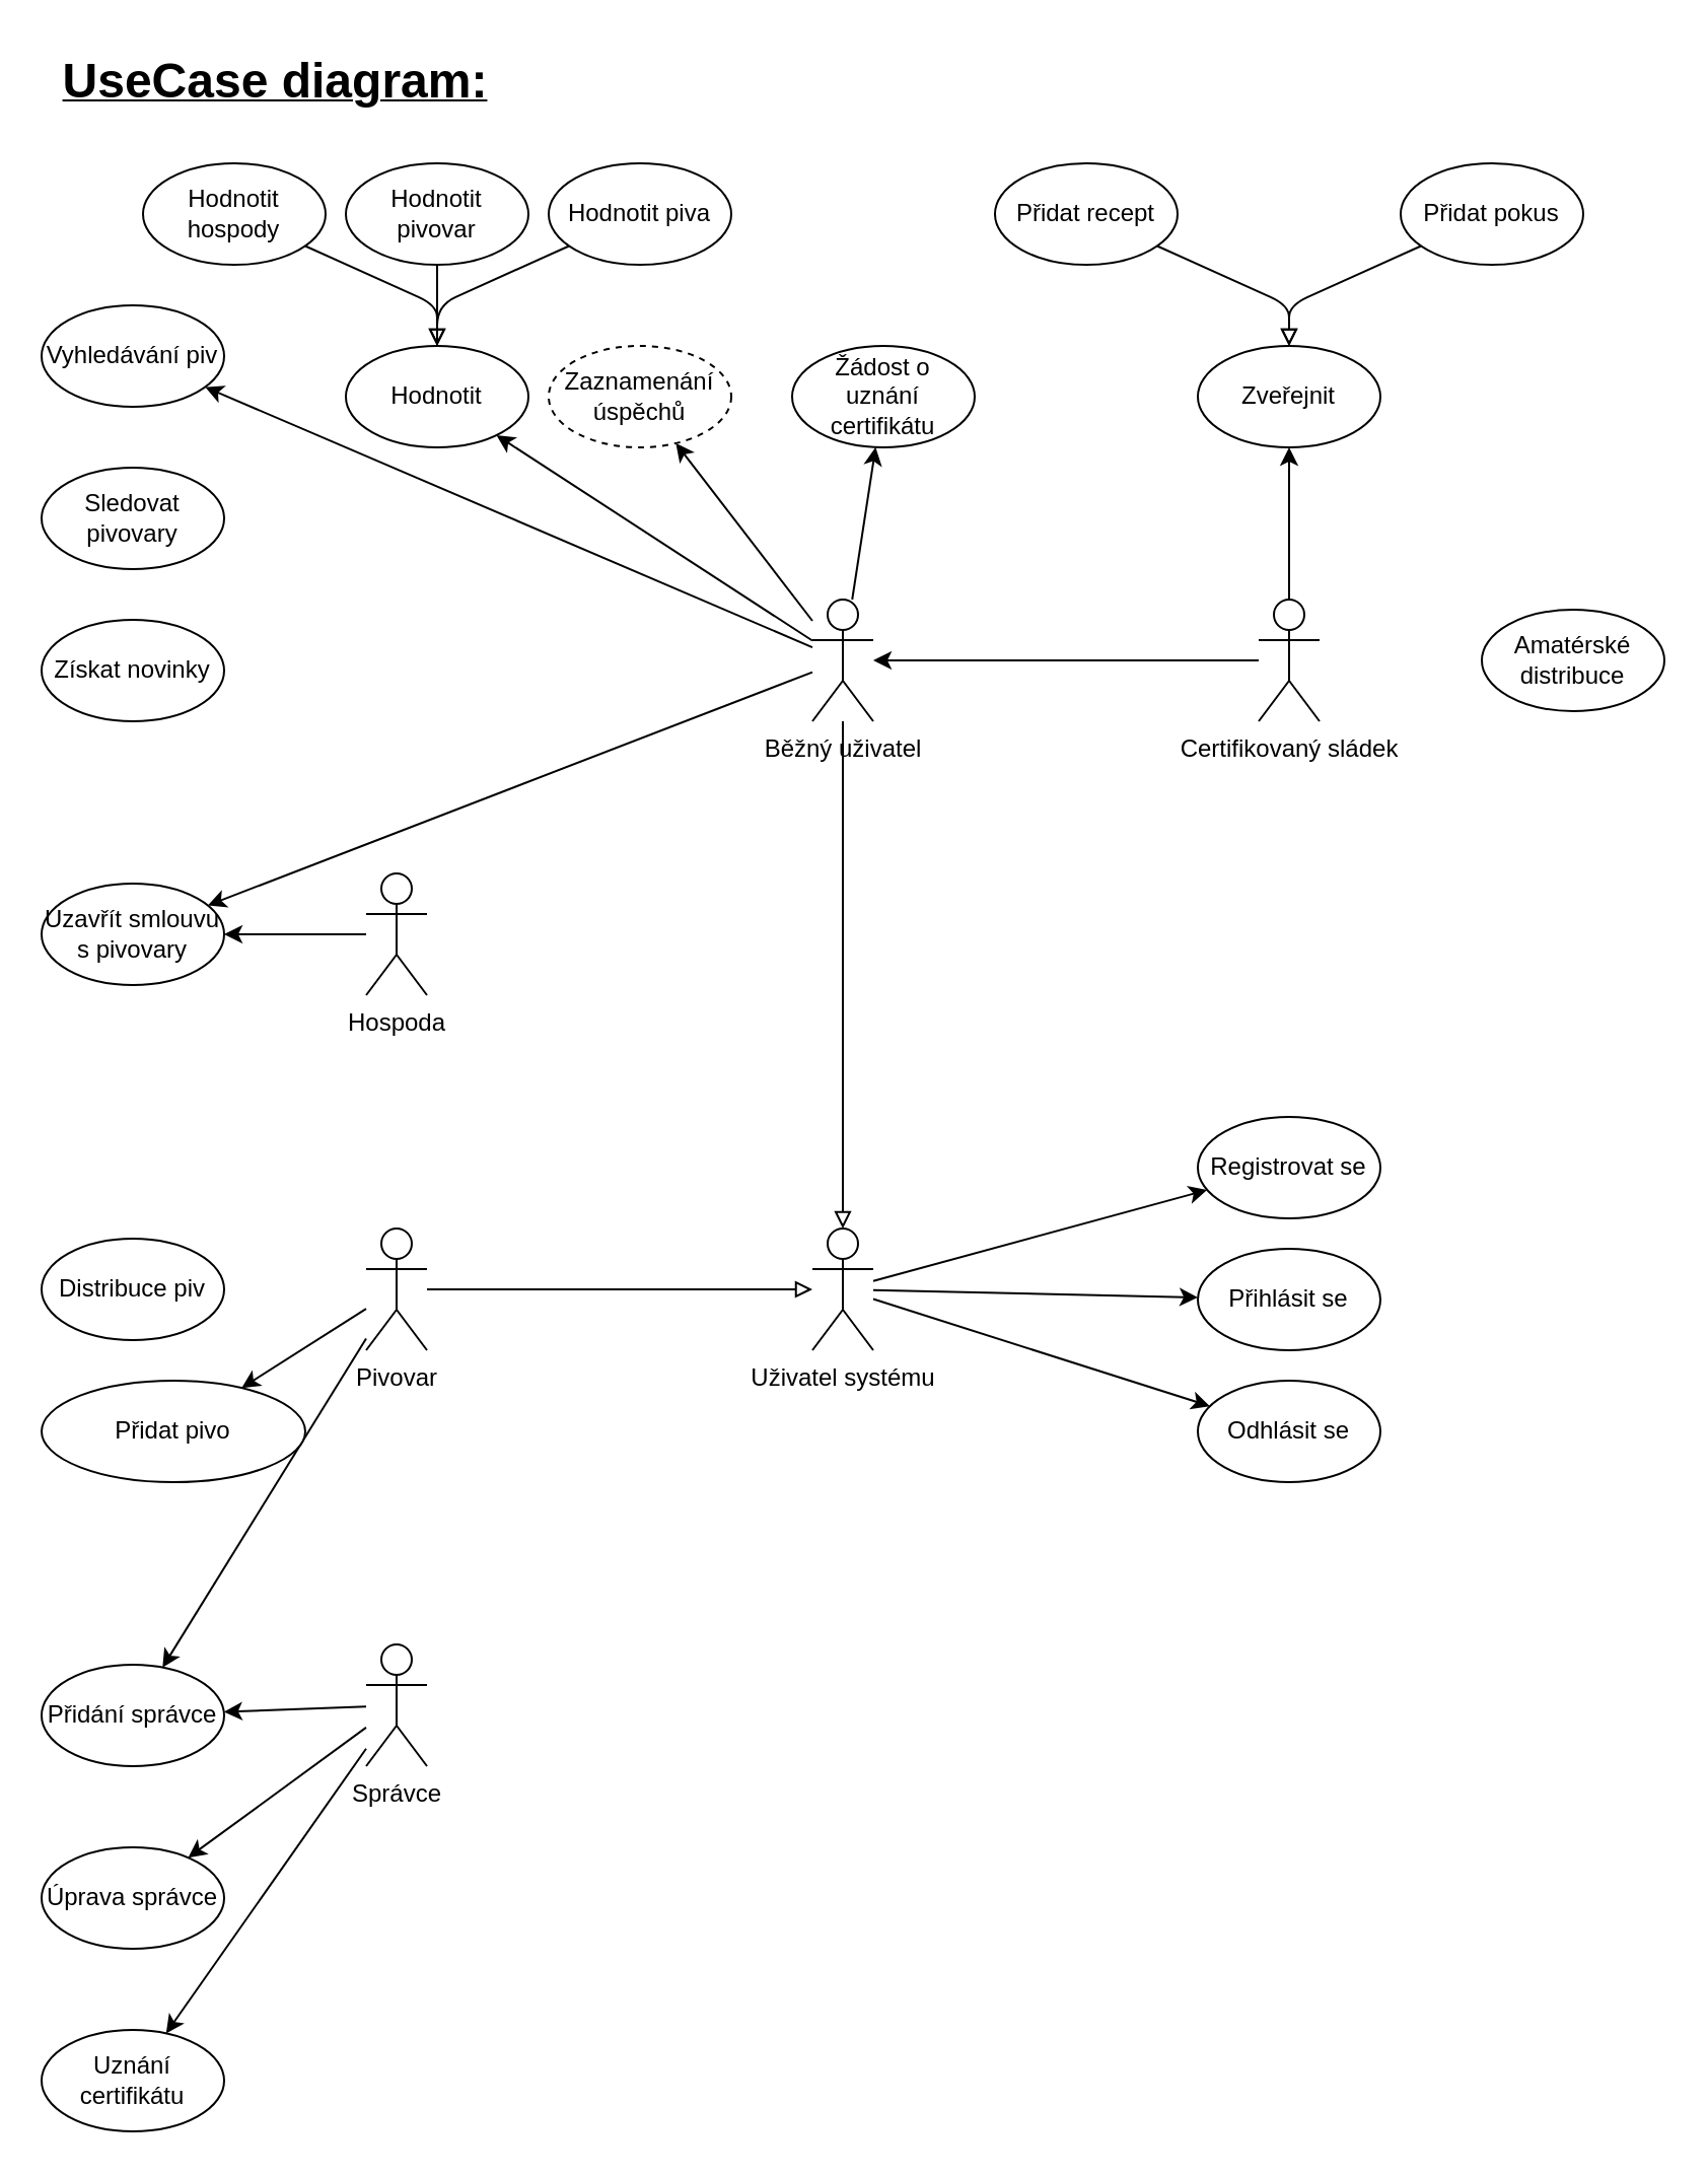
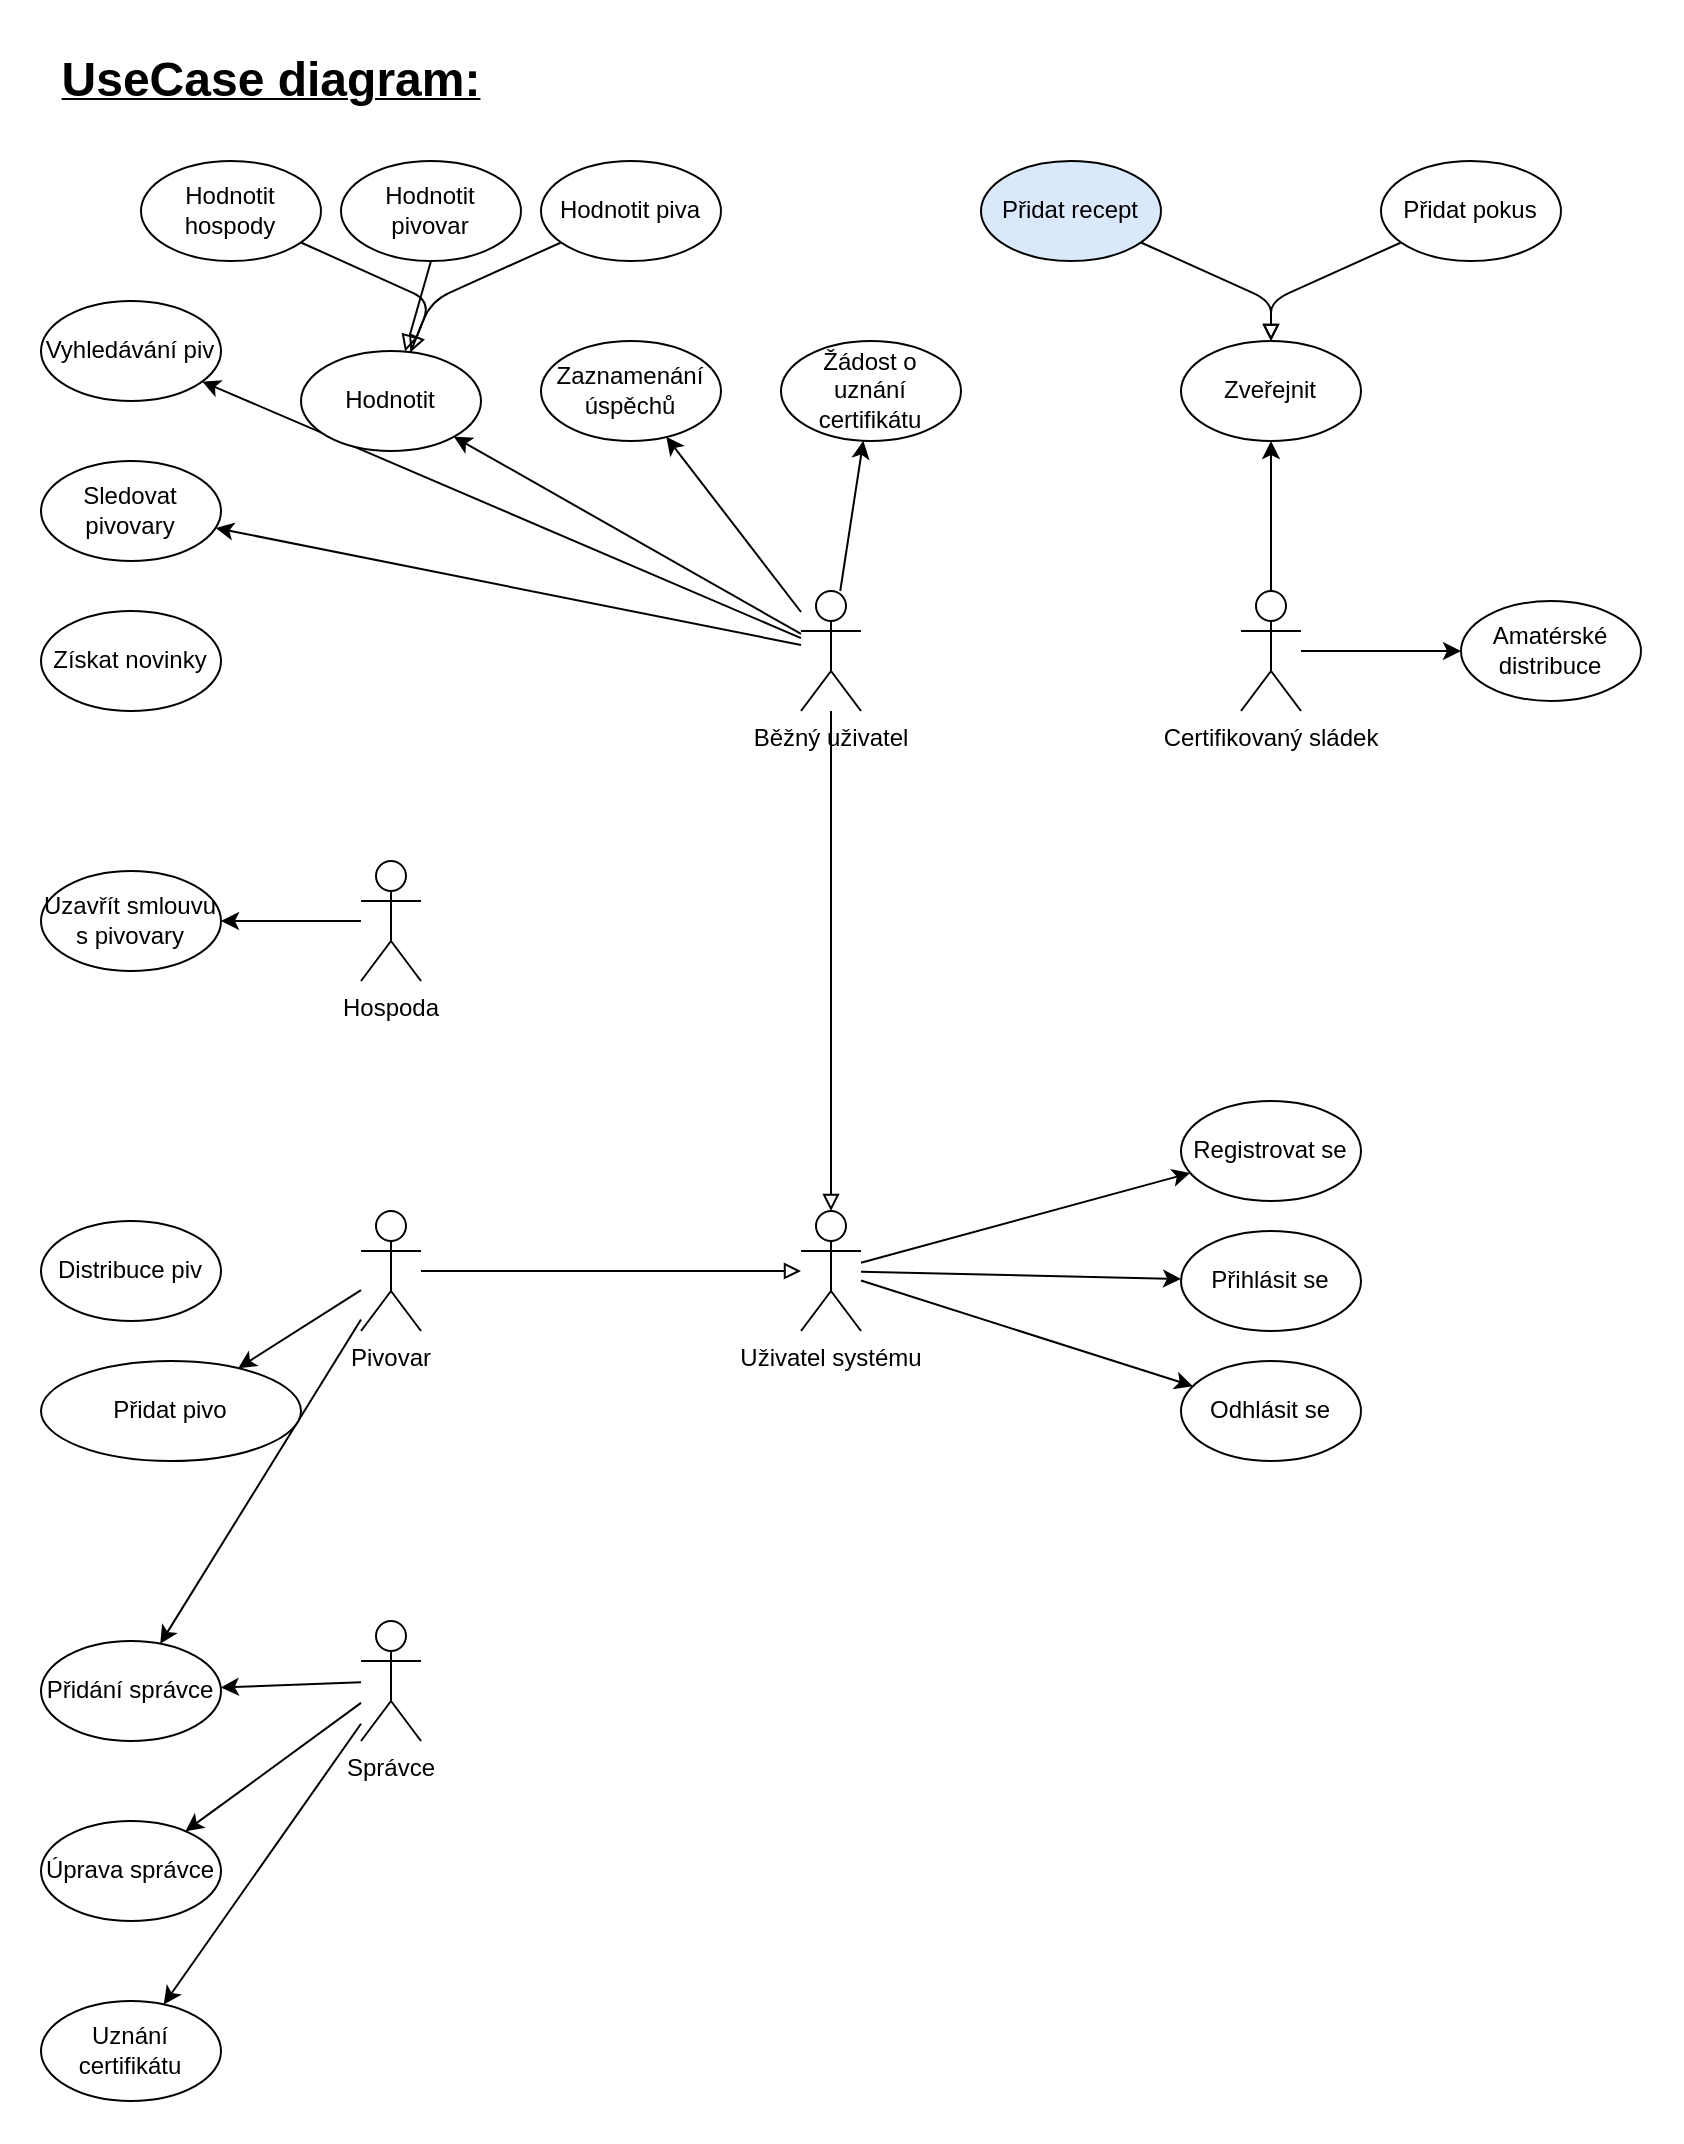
  <mxCell id="0" />
  <mxCell id="1" parent="0" />
  <mxCell id="2" style="edgeStyle=none;html=1;" parent="1" source="7" target="43" edge="1"><mxGeometry relative="1" as="geometry" /></mxCell>
  <mxCell id="3" style="edgeStyle=none;html=1;" parent="1" source="7" target="10" edge="1"><mxGeometry relative="1" as="geometry" /></mxCell>
  <mxCell id="4" style="edgeStyle=none;html=1;" parent="1" source="7" target="11" edge="1"><mxGeometry relative="1" as="geometry" /></mxCell>
- <mxCell id="5" style="edgeStyle=none;html=1;" parent="1" source="7" target="18" edge="1"><mxGeometry relative="1" as="geometry" /></mxCell>
+ <mxCell id="5" style="edgeStyle=none;html=1;" parent="1" source="7" target="12" edge="1"><mxGeometry relative="1" as="geometry" /></mxCell>
  <mxCell id="6" style="edgeStyle=none;html=1;" parent="1" source="7" target="48" edge="1"><mxGeometry relative="1" as="geometry" /></mxCell>
  <mxCell id="7" value="Běžný uživatel" style="shape=umlActor;verticalLabelPosition=bottom;verticalAlign=top;html=1;outlineConnect=0;" parent="1" vertex="1"><mxGeometry x="400" y="295" width="30" height="60" as="geometry" /></mxCell>
  <mxCell id="8" style="edgeStyle=none;html=1;endArrow=block;endFill=0;" parent="1" source="9" target="43" edge="1"><mxGeometry relative="1" as="geometry"><Array as="points"><mxPoint x="215" y="150" /></Array></mxGeometry></mxCell>
  <mxCell id="9" value="Hodnotit hospody" style="ellipse;whiteSpace=wrap;html=1;" parent="1" vertex="1"><mxGeometry x="70" y="80" width="90" height="50" as="geometry" /></mxCell>
  <mxCell id="10" value="Vyhledávání piv" style="ellipse;whiteSpace=wrap;html=1;" parent="1" vertex="1"><mxGeometry x="20" y="150" width="90" height="50" as="geometry" /></mxCell>
- <mxCell id="11" value="Zaznamenání úspěchů" style="ellipse;whiteSpace=wrap;html=1;dashed=1;" parent="1" vertex="1"><mxGeometry x="270" y="170" width="90" height="50" as="geometry" /></mxCell>
+ <mxCell id="11" value="Zaznamenání úspěchů" style="ellipse;whiteSpace=wrap;html=1;" parent="1" vertex="1"><mxGeometry x="270" y="170" width="90" height="50" as="geometry" /></mxCell>
  <mxCell id="12" value="Sledovat pivovary" style="ellipse;whiteSpace=wrap;html=1;" parent="1" vertex="1"><mxGeometry x="20" y="230" width="90" height="50" as="geometry" /></mxCell>
  <mxCell id="13" value="Získat novinky" style="ellipse;whiteSpace=wrap;html=1;" parent="1" vertex="1"><mxGeometry x="20" y="305" width="90" height="50" as="geometry" /></mxCell>
  <mxCell id="14" value="Zveřejnit" style="ellipse;whiteSpace=wrap;html=1;" parent="1" vertex="1"><mxGeometry x="590" y="170" width="90" height="50" as="geometry" /></mxCell>
  <mxCell id="15" style="edgeStyle=none;html=1;endArrow=block;endFill=0;" parent="1" source="16" target="14" edge="1"><mxGeometry relative="1" as="geometry"><Array as="points"><mxPoint x="635" y="150" /></Array></mxGeometry></mxCell>
- <mxCell id="16" value="Přidat recept" style="ellipse;whiteSpace=wrap;html=1;" parent="1" vertex="1"><mxGeometry x="490" y="80" width="90" height="50" as="geometry" /></mxCell>
+ <mxCell id="16" value="Přidat recept" style="ellipse;whiteSpace=wrap;html=1;fillColor=#dae8fc;" parent="1" vertex="1"><mxGeometry x="490" y="80" width="90" height="50" as="geometry" /></mxCell>
  <mxCell id="17" value="Distribuce piv" style="ellipse;whiteSpace=wrap;html=1;" parent="1" vertex="1"><mxGeometry x="20" y="610" width="90" height="50" as="geometry" /></mxCell>
  <mxCell id="18" value="Uzavřít smlouvu s pivovary" style="ellipse;whiteSpace=wrap;html=1;" parent="1" vertex="1"><mxGeometry x="20" y="435" width="90" height="50" as="geometry" /></mxCell>
  <mxCell id="19" style="edgeStyle=none;html=1;" parent="1" source="21" target="14" edge="1"><mxGeometry relative="1" as="geometry" /></mxCell>
- <mxCell id="20" style="edgeStyle=none;html=1;" parent="1" source="21" target="7" edge="1"><mxGeometry relative="1" as="geometry"><mxPoint x="525" y="340" as="sourcePoint" /></mxGeometry></mxCell>
+ <mxCell id="20" style="edgeStyle=none;html=1;" parent="1" source="21" target="29" edge="1"><mxGeometry relative="1" as="geometry"><mxPoint x="525" y="340" as="sourcePoint" /></mxGeometry></mxCell>
  <mxCell id="21" value="Certifikovaný sládek" style="shape=umlActor;verticalLabelPosition=bottom;verticalAlign=top;html=1;outlineConnect=0;" parent="1" vertex="1"><mxGeometry x="620" y="295" width="30" height="60" as="geometry" /></mxCell>
  <mxCell id="22" style="edgeStyle=none;html=1;" parent="1" source="23" target="18" edge="1"><mxGeometry relative="1" as="geometry" /></mxCell>
  <mxCell id="23" value="Hospoda" style="shape=umlActor;verticalLabelPosition=bottom;verticalAlign=top;html=1;outlineConnect=0;" parent="1" vertex="1"><mxGeometry x="180" y="430" width="30" height="60" as="geometry" /></mxCell>
  <mxCell id="24" style="edgeStyle=none;html=1;" parent="1" source="26" target="49" edge="1"><mxGeometry relative="1" as="geometry" /></mxCell>
  <mxCell id="25" style="edgeStyle=none;html=1;endArrow=classic;endFill=1;" parent="1" source="26" target="50" edge="1"><mxGeometry relative="1" as="geometry" /></mxCell>
  <mxCell id="26" value="Pivovar" style="shape=umlActor;verticalLabelPosition=bottom;verticalAlign=top;html=1;outlineConnect=0;" parent="1" vertex="1"><mxGeometry x="180" y="605" width="30" height="60" as="geometry" /></mxCell>
  <mxCell id="27" style="edgeStyle=none;html=1;endArrow=none;endFill=0;" parent="1" source="28" target="43" edge="1"><mxGeometry relative="1" as="geometry"><Array as="points"><mxPoint x="215" y="150" /></Array></mxGeometry></mxCell>
  <mxCell id="28" value="Hodnotit piva" style="ellipse;whiteSpace=wrap;html=1;" parent="1" vertex="1"><mxGeometry x="270" y="80" width="90" height="50" as="geometry" /></mxCell>
  <mxCell id="29" value="Amatérské distribuce" style="ellipse;whiteSpace=wrap;html=1;" parent="1" vertex="1"><mxGeometry x="730" y="300" width="90" height="50" as="geometry" /></mxCell>
  <mxCell id="30" style="edgeStyle=none;html=1;" parent="1" source="33" target="36" edge="1"><mxGeometry relative="1" as="geometry" /></mxCell>
  <mxCell id="31" style="edgeStyle=none;html=1;" parent="1" source="33" target="37" edge="1"><mxGeometry relative="1" as="geometry" /></mxCell>
  <mxCell id="32" style="edgeStyle=none;html=1;endArrow=classic;endFill=1;" parent="1" source="33" target="46" edge="1"><mxGeometry relative="1" as="geometry" /></mxCell>
  <mxCell id="33" value="Uživatel systému" style="shape=umlActor;verticalLabelPosition=bottom;verticalAlign=top;html=1;" parent="1" vertex="1"><mxGeometry x="400" y="605" width="30" height="60" as="geometry" /></mxCell>
  <mxCell id="34" style="edgeStyle=none;html=1;endArrow=block;endFill=0;" parent="1" source="7" target="33" edge="1"><mxGeometry relative="1" as="geometry"><mxPoint x="260" y="480" as="sourcePoint" /><mxPoint x="270" y="342.143" as="targetPoint" /></mxGeometry></mxCell>
  <mxCell id="35" style="edgeStyle=none;html=1;endArrow=block;endFill=0;" parent="1" source="26" target="33" edge="1"><mxGeometry relative="1" as="geometry"><mxPoint x="280" y="370" as="sourcePoint" /><mxPoint x="370" y="490" as="targetPoint" /></mxGeometry></mxCell>
  <mxCell id="36" value="Registrovat se" style="ellipse;whiteSpace=wrap;html=1;" parent="1" vertex="1"><mxGeometry x="590" y="550" width="90" height="50" as="geometry" /></mxCell>
  <mxCell id="37" value="Přihlásit se" style="ellipse;whiteSpace=wrap;html=1;" parent="1" vertex="1"><mxGeometry x="590" y="615" width="90" height="50" as="geometry" /></mxCell>
  <mxCell id="38" style="edgeStyle=none;html=1;" parent="1" source="41" target="42" edge="1"><mxGeometry relative="1" as="geometry" /></mxCell>
  <mxCell id="39" style="edgeStyle=none;html=1;endArrow=classic;endFill=1;" parent="1" source="41" target="47" edge="1"><mxGeometry relative="1" as="geometry"><mxPoint x="530" y="670" as="targetPoint" /></mxGeometry></mxCell>
  <mxCell id="40" style="edgeStyle=none;html=1;endArrow=classic;endFill=1;" parent="1" source="41" target="49" edge="1"><mxGeometry relative="1" as="geometry"><mxPoint x="500" y="770" as="targetPoint" /></mxGeometry></mxCell>
  <mxCell id="41" value="Správce" style="shape=umlActor;verticalLabelPosition=bottom;verticalAlign=top;html=1;outlineConnect=0;" parent="1" vertex="1"><mxGeometry x="180" y="810" width="30" height="60" as="geometry" /></mxCell>
  <mxCell id="42" value="Uznání certifikátu" style="ellipse;whiteSpace=wrap;html=1;" parent="1" vertex="1"><mxGeometry x="20" y="1000" width="90" height="50" as="geometry" /></mxCell>
- <mxCell id="43" value="Hodnotit" style="ellipse;whiteSpace=wrap;html=1;" parent="1" vertex="1"><mxGeometry x="170" y="170" width="90" height="50" as="geometry" /></mxCell>
+ <mxCell id="43" value="Hodnotit" style="ellipse;whiteSpace=wrap;html=1;" parent="1" vertex="1"><mxGeometry x="150" y="175" width="90" height="50" as="geometry" /></mxCell>
  <mxCell id="44" style="edgeStyle=none;html=1;endArrow=block;endFill=0;" parent="1" source="45" target="14" edge="1"><mxGeometry relative="1" as="geometry"><Array as="points"><mxPoint x="635" y="150" /></Array></mxGeometry></mxCell>
  <mxCell id="45" value="Přidat pokus" style="ellipse;whiteSpace=wrap;html=1;" parent="1" vertex="1"><mxGeometry x="690" y="80" width="90" height="50" as="geometry" /></mxCell>
  <mxCell id="46" value="Odhlásit se" style="ellipse;whiteSpace=wrap;html=1;" parent="1" vertex="1"><mxGeometry x="590" y="680" width="90" height="50" as="geometry" /></mxCell>
  <mxCell id="47" value="Úprava správce" style="ellipse;whiteSpace=wrap;html=1;" parent="1" vertex="1"><mxGeometry x="20" y="910" width="90" height="50" as="geometry" /></mxCell>
  <mxCell id="48" value="Žádost o&lt;br&gt;uznání certifikátu" style="ellipse;whiteSpace=wrap;html=1;" parent="1" vertex="1"><mxGeometry x="390" y="170" width="90" height="50" as="geometry" /></mxCell>
  <mxCell id="49" value="Přidání správce" style="ellipse;whiteSpace=wrap;html=1;" parent="1" vertex="1"><mxGeometry x="20" y="820" width="90" height="50" as="geometry" /></mxCell>
  <mxCell id="50" value="Přidat pivo" style="ellipse;whiteSpace=wrap;html=1;" parent="1" vertex="1"><mxGeometry x="20" y="680" width="130" height="50" as="geometry" /></mxCell>
  <mxCell id="51" style="edgeStyle=none;html=1;exitX=0.5;exitY=1;exitDx=0;exitDy=0;endArrow=block;endFill=0;" parent="1" source="52" target="43" edge="1"><mxGeometry relative="1" as="geometry" /></mxCell>
  <mxCell id="52" value="Hodnotit&lt;br&gt;pivovar" style="ellipse;whiteSpace=wrap;html=1;" parent="1" vertex="1"><mxGeometry x="170" y="80" width="90" height="50" as="geometry" /></mxCell>
  <mxCell id="53" value="&lt;b&gt;&lt;u&gt;&lt;font style=&quot;font-size: 24px;&quot;&gt;UseCase diagram:&lt;/font&gt;&lt;/u&gt;&lt;/b&gt;" style="text;html=1;align=center;verticalAlign=middle;resizable=0;points=[];autosize=1;strokeColor=none;fillColor=none;" vertex="1" parent="1"><mxGeometry x="20" y="20" width="230" height="40" as="geometry" /></mxCell>
